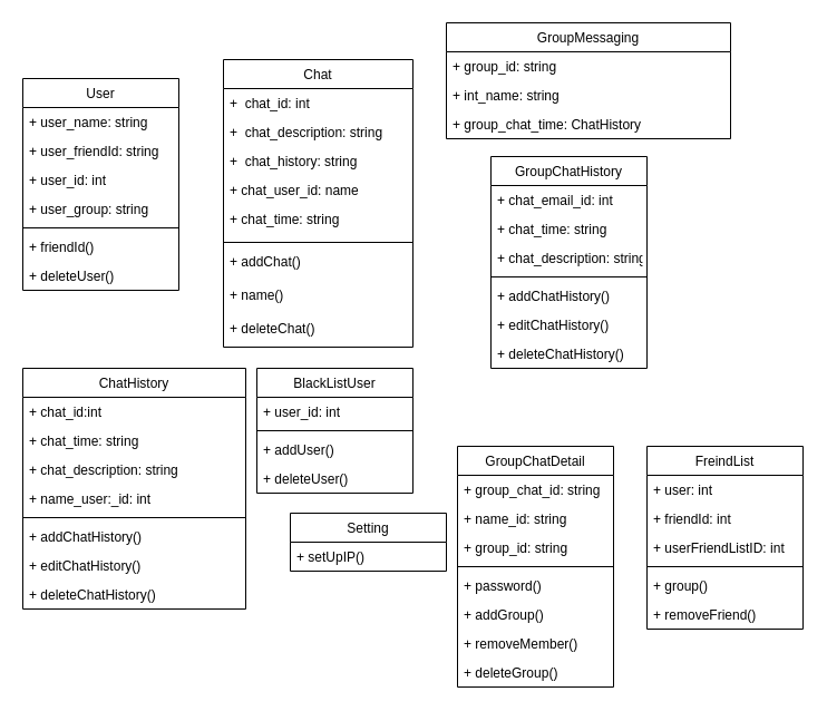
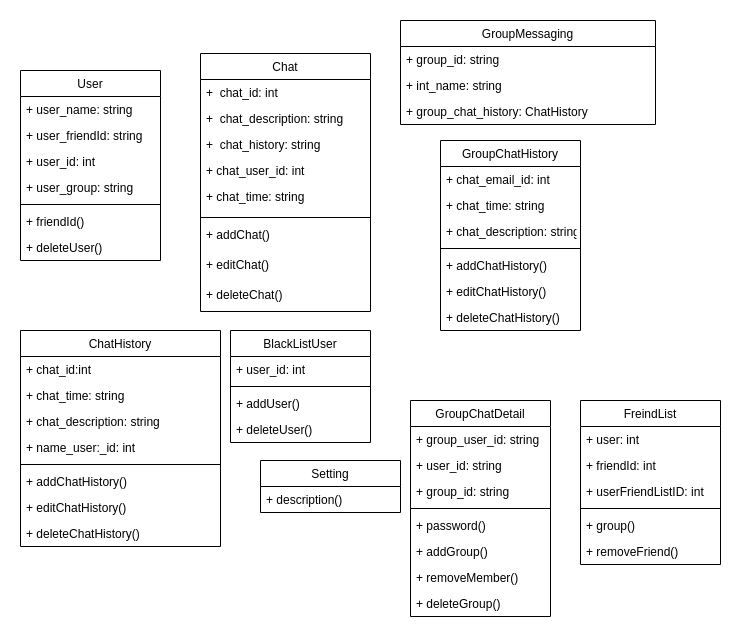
  <mxCell id="0" />
  <mxCell id="1" parent="0" />
  <mxCell id="2" value="ChatHistory" style="swimlane;fontStyle=0;childLayout=stackLayout;horizontal=1;startSize=26;fillColor=none;horizontalStack=0;resizeParent=1;resizeParentMax=0;resizeLast=0;collapsible=1;marginBottom=0;" parent="1" vertex="1"><mxGeometry x="20" y="330" width="200" height="216" as="geometry" /></mxCell>
  <mxCell id="3" value="+ chat_id:int" style="text;strokeColor=none;fillColor=none;align=left;verticalAlign=top;spacingLeft=4;spacingRight=4;overflow=hidden;rotatable=0;points=[[0,0.5],[1,0.5]];portConstraint=eastwest;" parent="2" vertex="1"><mxGeometry y="26" width="200" height="26" as="geometry" /></mxCell>
  <mxCell id="4" value="+ chat_time: string" style="text;strokeColor=none;fillColor=none;align=left;verticalAlign=top;spacingLeft=4;spacingRight=4;overflow=hidden;rotatable=0;points=[[0,0.5],[1,0.5]];portConstraint=eastwest;" parent="2" vertex="1"><mxGeometry y="52" width="200" height="26" as="geometry" /></mxCell>
  <mxCell id="5" value="+ chat_description: string" style="text;strokeColor=none;fillColor=none;align=left;verticalAlign=top;spacingLeft=4;spacingRight=4;overflow=hidden;rotatable=0;points=[[0,0.5],[1,0.5]];portConstraint=eastwest;" parent="2" vertex="1"><mxGeometry y="78" width="200" height="26" as="geometry" /></mxCell>
  <mxCell id="6" value="+ name_user:_id: int" style="text;strokeColor=none;fillColor=none;align=left;verticalAlign=top;spacingLeft=4;spacingRight=4;overflow=hidden;rotatable=0;points=[[0,0.5],[1,0.5]];portConstraint=eastwest;" parent="2" vertex="1"><mxGeometry y="104" width="200" height="26" as="geometry" /></mxCell>
  <mxCell id="7" value="" style="line;strokeWidth=1;fillColor=none;align=left;verticalAlign=middle;spacingTop=-1;spacingLeft=3;spacingRight=3;rotatable=0;labelPosition=right;points=[];portConstraint=eastwest;" parent="2" vertex="1"><mxGeometry y="130" width="200" height="8" as="geometry" /></mxCell>
  <mxCell id="8" value="+ addChatHistory()" style="text;strokeColor=none;fillColor=none;align=left;verticalAlign=top;spacingLeft=4;spacingRight=4;overflow=hidden;rotatable=0;points=[[0,0.5],[1,0.5]];portConstraint=eastwest;" parent="2" vertex="1"><mxGeometry y="138" width="200" height="26" as="geometry" /></mxCell>
  <mxCell id="9" value="+ editChatHistory()" style="text;strokeColor=none;fillColor=none;align=left;verticalAlign=top;spacingLeft=4;spacingRight=4;overflow=hidden;rotatable=0;points=[[0,0.5],[1,0.5]];portConstraint=eastwest;" parent="2" vertex="1"><mxGeometry y="164" width="200" height="26" as="geometry" /></mxCell>
  <mxCell id="10" value="+ deleteChatHistory()" style="text;strokeColor=none;fillColor=none;align=left;verticalAlign=top;spacingLeft=4;spacingRight=4;overflow=hidden;rotatable=0;points=[[0,0.5],[1,0.5]];portConstraint=eastwest;" parent="2" vertex="1"><mxGeometry y="190" width="200" height="26" as="geometry" /></mxCell>
  <mxCell id="11" value="GroupMessaging" style="swimlane;fontStyle=0;childLayout=stackLayout;horizontal=1;startSize=26;fillColor=none;horizontalStack=0;resizeParent=1;resizeParentMax=0;resizeLast=0;collapsible=1;marginBottom=0;" parent="1" vertex="1"><mxGeometry x="400" y="20" width="255" height="104" as="geometry" /></mxCell>
  <mxCell id="12" value="+ group_id: string" style="text;strokeColor=none;fillColor=none;align=left;verticalAlign=top;spacingLeft=4;spacingRight=4;overflow=hidden;rotatable=0;points=[[0,0.5],[1,0.5]];portConstraint=eastwest;" parent="11" vertex="1"><mxGeometry y="26" width="255" height="26" as="geometry" /></mxCell>
  <mxCell id="13" value="+ int_name: string" style="text;strokeColor=none;fillColor=none;align=left;verticalAlign=top;spacingLeft=4;spacingRight=4;overflow=hidden;rotatable=0;points=[[0,0.5],[1,0.5]];portConstraint=eastwest;" parent="11" vertex="1"><mxGeometry y="52" width="255" height="26" as="geometry" /></mxCell>
- <mxCell id="14" value="+ group_chat_time: ChatHistory" style="text;strokeColor=none;fillColor=none;align=left;verticalAlign=top;spacingLeft=4;spacingRight=4;overflow=hidden;rotatable=0;points=[[0,0.5],[1,0.5]];portConstraint=eastwest;" parent="11" vertex="1"><mxGeometry y="78" width="255" height="26" as="geometry" /></mxCell>
+ <mxCell id="14" value="+ group_chat_history: ChatHistory" style="text;strokeColor=none;fillColor=none;align=left;verticalAlign=top;spacingLeft=4;spacingRight=4;overflow=hidden;rotatable=0;points=[[0,0.5],[1,0.5]];portConstraint=eastwest;" parent="11" vertex="1"><mxGeometry y="78" width="255" height="26" as="geometry" /></mxCell>
  <mxCell id="15" value="BlackListUser" style="swimlane;fontStyle=0;childLayout=stackLayout;horizontal=1;startSize=26;fillColor=none;horizontalStack=0;resizeParent=1;resizeParentMax=0;resizeLast=0;collapsible=1;marginBottom=0;" parent="1" vertex="1"><mxGeometry x="230" y="330" width="140" height="112" as="geometry" /></mxCell>
  <mxCell id="16" value="+ user_id: int" style="text;strokeColor=none;fillColor=none;align=left;verticalAlign=top;spacingLeft=4;spacingRight=4;overflow=hidden;rotatable=0;points=[[0,0.5],[1,0.5]];portConstraint=eastwest;" parent="15" vertex="1"><mxGeometry y="26" width="140" height="26" as="geometry" /></mxCell>
  <mxCell id="17" value="" style="line;strokeWidth=1;fillColor=none;align=left;verticalAlign=middle;spacingTop=-1;spacingLeft=3;spacingRight=3;rotatable=0;labelPosition=right;points=[];portConstraint=eastwest;" parent="15" vertex="1"><mxGeometry y="52" width="140" height="8" as="geometry" /></mxCell>
  <mxCell id="18" value="+ addUser()" style="text;strokeColor=none;fillColor=none;align=left;verticalAlign=top;spacingLeft=4;spacingRight=4;overflow=hidden;rotatable=0;points=[[0,0.5],[1,0.5]];portConstraint=eastwest;" parent="15" vertex="1"><mxGeometry y="60" width="140" height="26" as="geometry" /></mxCell>
  <mxCell id="19" value="+ deleteUser()" style="text;strokeColor=none;fillColor=none;align=left;verticalAlign=top;spacingLeft=4;spacingRight=4;overflow=hidden;rotatable=0;points=[[0,0.5],[1,0.5]];portConstraint=eastwest;" parent="15" vertex="1"><mxGeometry y="86" width="140" height="26" as="geometry" /></mxCell>
  <mxCell id="20" value="User" style="swimlane;fontStyle=0;childLayout=stackLayout;horizontal=1;startSize=26;fillColor=none;horizontalStack=0;resizeParent=1;resizeParentMax=0;resizeLast=0;collapsible=1;marginBottom=0;" parent="1" vertex="1"><mxGeometry x="20" y="70" width="140" height="190" as="geometry" /></mxCell>
  <mxCell id="21" value="+ user_name: string" style="text;strokeColor=none;fillColor=none;align=left;verticalAlign=top;spacingLeft=4;spacingRight=4;overflow=hidden;rotatable=0;points=[[0,0.5],[1,0.5]];portConstraint=eastwest;" parent="20" vertex="1"><mxGeometry y="26" width="140" height="26" as="geometry" /></mxCell>
  <mxCell id="22" value="+ user_friendId: string" style="text;strokeColor=none;fillColor=none;align=left;verticalAlign=top;spacingLeft=4;spacingRight=4;overflow=hidden;rotatable=0;points=[[0,0.5],[1,0.5]];portConstraint=eastwest;" parent="20" vertex="1"><mxGeometry y="52" width="140" height="26" as="geometry" /></mxCell>
  <mxCell id="23" value="+ user_id: int" style="text;strokeColor=none;fillColor=none;align=left;verticalAlign=top;spacingLeft=4;spacingRight=4;overflow=hidden;rotatable=0;points=[[0,0.5],[1,0.5]];portConstraint=eastwest;" parent="20" vertex="1"><mxGeometry y="78" width="140" height="26" as="geometry" /></mxCell>
  <mxCell id="24" value="+ user_group: string" style="text;strokeColor=none;fillColor=none;align=left;verticalAlign=top;spacingLeft=4;spacingRight=4;overflow=hidden;rotatable=0;points=[[0,0.5],[1,0.5]];portConstraint=eastwest;" parent="20" vertex="1"><mxGeometry y="104" width="140" height="26" as="geometry" /></mxCell>
  <mxCell id="25" value="" style="line;strokeWidth=1;fillColor=none;align=left;verticalAlign=middle;spacingTop=-1;spacingLeft=3;spacingRight=3;rotatable=0;labelPosition=right;points=[];portConstraint=eastwest;" parent="20" vertex="1"><mxGeometry y="130" width="140" height="8" as="geometry" /></mxCell>
  <mxCell id="26" value="+ friendId()" style="text;strokeColor=none;fillColor=none;align=left;verticalAlign=top;spacingLeft=4;spacingRight=4;overflow=hidden;rotatable=0;points=[[0,0.5],[1,0.5]];portConstraint=eastwest;" parent="20" vertex="1"><mxGeometry y="138" width="140" height="26" as="geometry" /></mxCell>
  <mxCell id="27" value="+ deleteUser()" style="text;strokeColor=none;fillColor=none;align=left;verticalAlign=top;spacingLeft=4;spacingRight=4;overflow=hidden;rotatable=0;points=[[0,0.5],[1,0.5]];portConstraint=eastwest;" parent="20" vertex="1"><mxGeometry y="164" width="140" height="26" as="geometry" /></mxCell>
  <mxCell id="28" value="Chat" style="swimlane;fontStyle=0;childLayout=stackLayout;horizontal=1;startSize=26;fillColor=none;horizontalStack=0;resizeParent=1;resizeParentMax=0;resizeLast=0;collapsible=1;marginBottom=0;" parent="1" vertex="1"><mxGeometry x="200" y="53" width="170" height="258" as="geometry" /></mxCell>
  <mxCell id="29" value="+  chat_id: int" style="text;strokeColor=none;fillColor=none;align=left;verticalAlign=top;spacingLeft=4;spacingRight=4;overflow=hidden;rotatable=0;points=[[0,0.5],[1,0.5]];portConstraint=eastwest;" parent="28" vertex="1"><mxGeometry y="26" width="170" height="26" as="geometry" /></mxCell>
  <mxCell id="30" value="+  chat_description: string" style="text;strokeColor=none;fillColor=none;align=left;verticalAlign=top;spacingLeft=4;spacingRight=4;overflow=hidden;rotatable=0;points=[[0,0.5],[1,0.5]];portConstraint=eastwest;" parent="28" vertex="1"><mxGeometry y="52" width="170" height="26" as="geometry" /></mxCell>
  <mxCell id="31" value="+  chat_history: string" style="text;strokeColor=none;fillColor=none;align=left;verticalAlign=top;spacingLeft=4;spacingRight=4;overflow=hidden;rotatable=0;points=[[0,0.5],[1,0.5]];portConstraint=eastwest;" parent="28" vertex="1"><mxGeometry y="78" width="170" height="26" as="geometry" /></mxCell>
- <mxCell id="32" value="+ chat_user_id: name" style="text;strokeColor=none;fillColor=none;align=left;verticalAlign=top;spacingLeft=4;spacingRight=4;overflow=hidden;rotatable=0;points=[[0,0.5],[1,0.5]];portConstraint=eastwest;" parent="28" vertex="1"><mxGeometry y="104" width="170" height="26" as="geometry" /></mxCell>
+ <mxCell id="32" value="+ chat_user_id: int" style="text;strokeColor=none;fillColor=none;align=left;verticalAlign=top;spacingLeft=4;spacingRight=4;overflow=hidden;rotatable=0;points=[[0,0.5],[1,0.5]];portConstraint=eastwest;" parent="28" vertex="1"><mxGeometry y="104" width="170" height="26" as="geometry" /></mxCell>
  <mxCell id="33" value="+ chat_time: string" style="text;strokeColor=none;fillColor=none;align=left;verticalAlign=top;spacingLeft=4;spacingRight=4;overflow=hidden;rotatable=0;points=[[0,0.5],[1,0.5]];portConstraint=eastwest;" parent="28" vertex="1"><mxGeometry y="130" width="170" height="30" as="geometry" /></mxCell>
  <mxCell id="34" value="" style="line;strokeWidth=1;fillColor=none;align=left;verticalAlign=middle;spacingTop=-1;spacingLeft=3;spacingRight=3;rotatable=0;labelPosition=right;points=[];portConstraint=eastwest;" parent="28" vertex="1"><mxGeometry y="160" width="170" height="8" as="geometry" /></mxCell>
  <mxCell id="35" value="+ addChat()" style="text;strokeColor=none;fillColor=none;align=left;verticalAlign=top;spacingLeft=4;spacingRight=4;overflow=hidden;rotatable=0;points=[[0,0.5],[1,0.5]];portConstraint=eastwest;" parent="28" vertex="1"><mxGeometry y="168" width="170" height="30" as="geometry" /></mxCell>
- <mxCell id="36" value="+ name()" style="text;strokeColor=none;fillColor=none;align=left;verticalAlign=top;spacingLeft=4;spacingRight=4;overflow=hidden;rotatable=0;points=[[0,0.5],[1,0.5]];portConstraint=eastwest;" parent="28" vertex="1"><mxGeometry y="198" width="170" height="30" as="geometry" /></mxCell>
+ <mxCell id="36" value="+ editChat()" style="text;strokeColor=none;fillColor=none;align=left;verticalAlign=top;spacingLeft=4;spacingRight=4;overflow=hidden;rotatable=0;points=[[0,0.5],[1,0.5]];portConstraint=eastwest;" parent="28" vertex="1"><mxGeometry y="198" width="170" height="30" as="geometry" /></mxCell>
  <mxCell id="37" value="+ deleteChat()" style="text;strokeColor=none;fillColor=none;align=left;verticalAlign=top;spacingLeft=4;spacingRight=4;overflow=hidden;rotatable=0;points=[[0,0.5],[1,0.5]];portConstraint=eastwest;" parent="28" vertex="1"><mxGeometry y="228" width="170" height="30" as="geometry" /></mxCell>
  <mxCell id="38" value="GroupChatDetail" style="swimlane;fontStyle=0;childLayout=stackLayout;horizontal=1;startSize=26;fillColor=none;horizontalStack=0;resizeParent=1;resizeParentMax=0;resizeLast=0;collapsible=1;marginBottom=0;" parent="1" vertex="1"><mxGeometry x="410" y="400" width="140" height="216" as="geometry" /></mxCell>
- <mxCell id="39" value="+ group_chat_id: string" style="text;strokeColor=none;fillColor=none;align=left;verticalAlign=top;spacingLeft=4;spacingRight=4;overflow=hidden;rotatable=0;points=[[0,0.5],[1,0.5]];portConstraint=eastwest;" parent="38" vertex="1"><mxGeometry y="26" width="140" height="26" as="geometry" /></mxCell>
- <mxCell id="40" value="+ name_id: string" style="text;strokeColor=none;fillColor=none;align=left;verticalAlign=top;spacingLeft=4;spacingRight=4;overflow=hidden;rotatable=0;points=[[0,0.5],[1,0.5]];portConstraint=eastwest;" parent="38" vertex="1"><mxGeometry y="52" width="140" height="26" as="geometry" /></mxCell>
+ <mxCell id="39" value="+ group_user_id: string" style="text;strokeColor=none;fillColor=none;align=left;verticalAlign=top;spacingLeft=4;spacingRight=4;overflow=hidden;rotatable=0;points=[[0,0.5],[1,0.5]];portConstraint=eastwest;" parent="38" vertex="1"><mxGeometry y="26" width="140" height="26" as="geometry" /></mxCell>
+ <mxCell id="40" value="+ user_id: string" style="text;strokeColor=none;fillColor=none;align=left;verticalAlign=top;spacingLeft=4;spacingRight=4;overflow=hidden;rotatable=0;points=[[0,0.5],[1,0.5]];portConstraint=eastwest;" parent="38" vertex="1"><mxGeometry y="52" width="140" height="26" as="geometry" /></mxCell>
  <mxCell id="41" value="+ group_id: string" style="text;strokeColor=none;fillColor=none;align=left;verticalAlign=top;spacingLeft=4;spacingRight=4;overflow=hidden;rotatable=0;points=[[0,0.5],[1,0.5]];portConstraint=eastwest;" parent="38" vertex="1"><mxGeometry y="78" width="140" height="26" as="geometry" /></mxCell>
  <mxCell id="42" value="" style="line;strokeWidth=1;fillColor=none;align=left;verticalAlign=middle;spacingTop=-1;spacingLeft=3;spacingRight=3;rotatable=0;labelPosition=right;points=[];portConstraint=eastwest;" parent="38" vertex="1"><mxGeometry y="104" width="140" height="8" as="geometry" /></mxCell>
  <mxCell id="43" value="+ password()" style="text;strokeColor=none;fillColor=none;align=left;verticalAlign=top;spacingLeft=4;spacingRight=4;overflow=hidden;rotatable=0;points=[[0,0.5],[1,0.5]];portConstraint=eastwest;" parent="38" vertex="1"><mxGeometry y="112" width="140" height="26" as="geometry" /></mxCell>
  <mxCell id="44" value="+ addGroup()" style="text;strokeColor=none;fillColor=none;align=left;verticalAlign=top;spacingLeft=4;spacingRight=4;overflow=hidden;rotatable=0;points=[[0,0.5],[1,0.5]];portConstraint=eastwest;" parent="38" vertex="1"><mxGeometry y="138" width="140" height="26" as="geometry" /></mxCell>
  <mxCell id="45" value="+ removeMember()" style="text;strokeColor=none;fillColor=none;align=left;verticalAlign=top;spacingLeft=4;spacingRight=4;overflow=hidden;rotatable=0;points=[[0,0.5],[1,0.5]];portConstraint=eastwest;" parent="38" vertex="1"><mxGeometry y="164" width="140" height="26" as="geometry" /></mxCell>
  <mxCell id="46" value="+ deleteGroup()" style="text;strokeColor=none;fillColor=none;align=left;verticalAlign=top;spacingLeft=4;spacingRight=4;overflow=hidden;rotatable=0;points=[[0,0.5],[1,0.5]];portConstraint=eastwest;" parent="38" vertex="1"><mxGeometry y="190" width="140" height="26" as="geometry" /></mxCell>
  <mxCell id="47" value="Setting" style="swimlane;fontStyle=0;childLayout=stackLayout;horizontal=1;startSize=26;fillColor=none;horizontalStack=0;resizeParent=1;resizeParentMax=0;resizeLast=0;collapsible=1;marginBottom=0;" parent="1" vertex="1"><mxGeometry x="260" y="460" width="140" height="52" as="geometry" /></mxCell>
- <mxCell id="48" value="+ setUpIP()" style="text;strokeColor=none;fillColor=none;align=left;verticalAlign=top;spacingLeft=4;spacingRight=4;overflow=hidden;rotatable=0;points=[[0,0.5],[1,0.5]];portConstraint=eastwest;" parent="47" vertex="1"><mxGeometry y="26" width="140" height="26" as="geometry" /></mxCell>
+ <mxCell id="48" value="+ description()" style="text;strokeColor=none;fillColor=none;align=left;verticalAlign=top;spacingLeft=4;spacingRight=4;overflow=hidden;rotatable=0;points=[[0,0.5],[1,0.5]];portConstraint=eastwest;" parent="47" vertex="1"><mxGeometry y="26" width="140" height="26" as="geometry" /></mxCell>
  <mxCell id="49" value="FreindList" style="swimlane;fontStyle=0;childLayout=stackLayout;horizontal=1;startSize=26;fillColor=none;horizontalStack=0;resizeParent=1;resizeParentMax=0;resizeLast=0;collapsible=1;marginBottom=0;" parent="1" vertex="1"><mxGeometry x="580" y="400" width="140" height="164" as="geometry" /></mxCell>
  <mxCell id="50" value="+ user: int" style="text;strokeColor=none;fillColor=none;align=left;verticalAlign=top;spacingLeft=4;spacingRight=4;overflow=hidden;rotatable=0;points=[[0,0.5],[1,0.5]];portConstraint=eastwest;" parent="49" vertex="1"><mxGeometry y="26" width="140" height="26" as="geometry" /></mxCell>
  <mxCell id="51" value="+ friendId: int" style="text;strokeColor=none;fillColor=none;align=left;verticalAlign=top;spacingLeft=4;spacingRight=4;overflow=hidden;rotatable=0;points=[[0,0.5],[1,0.5]];portConstraint=eastwest;" parent="49" vertex="1"><mxGeometry y="52" width="140" height="26" as="geometry" /></mxCell>
  <mxCell id="52" value="+ userFriendListID: int" style="text;strokeColor=none;fillColor=none;align=left;verticalAlign=top;spacingLeft=4;spacingRight=4;overflow=hidden;rotatable=0;points=[[0,0.5],[1,0.5]];portConstraint=eastwest;" parent="49" vertex="1"><mxGeometry y="78" width="140" height="26" as="geometry" /></mxCell>
  <mxCell id="53" value="" style="line;strokeWidth=1;fillColor=none;align=left;verticalAlign=middle;spacingTop=-1;spacingLeft=3;spacingRight=3;rotatable=0;labelPosition=right;points=[];portConstraint=eastwest;" parent="49" vertex="1"><mxGeometry y="104" width="140" height="8" as="geometry" /></mxCell>
  <mxCell id="54" value="+ group()" style="text;strokeColor=none;fillColor=none;align=left;verticalAlign=top;spacingLeft=4;spacingRight=4;overflow=hidden;rotatable=0;points=[[0,0.5],[1,0.5]];portConstraint=eastwest;" parent="49" vertex="1"><mxGeometry y="112" width="140" height="26" as="geometry" /></mxCell>
  <mxCell id="55" value="+ removeFriend()" style="text;strokeColor=none;fillColor=none;align=left;verticalAlign=top;spacingLeft=4;spacingRight=4;overflow=hidden;rotatable=0;points=[[0,0.5],[1,0.5]];portConstraint=eastwest;" parent="49" vertex="1"><mxGeometry y="138" width="140" height="26" as="geometry" /></mxCell>
  <mxCell id="56" value="GroupChatHistory" style="swimlane;fontStyle=0;childLayout=stackLayout;horizontal=1;startSize=26;fillColor=none;horizontalStack=0;resizeParent=1;resizeParentMax=0;resizeLast=0;collapsible=1;marginBottom=0;" vertex="1" parent="1"><mxGeometry x="440" y="140" width="140" height="190" as="geometry" /></mxCell>
  <mxCell id="57" value="+ chat_email_id: int" style="text;strokeColor=none;fillColor=none;align=left;verticalAlign=top;spacingLeft=4;spacingRight=4;overflow=hidden;rotatable=0;points=[[0,0.5],[1,0.5]];portConstraint=eastwest;" vertex="1" parent="56"><mxGeometry y="26" width="140" height="26" as="geometry" /></mxCell>
  <mxCell id="58" value="+ chat_time: string" style="text;strokeColor=none;fillColor=none;align=left;verticalAlign=top;spacingLeft=4;spacingRight=4;overflow=hidden;rotatable=0;points=[[0,0.5],[1,0.5]];portConstraint=eastwest;" vertex="1" parent="56"><mxGeometry y="52" width="140" height="26" as="geometry" /></mxCell>
  <mxCell id="59" value="+ chat_description: string" style="text;strokeColor=none;fillColor=none;align=left;verticalAlign=top;spacingLeft=4;spacingRight=4;overflow=hidden;rotatable=0;points=[[0,0.5],[1,0.5]];portConstraint=eastwest;" vertex="1" parent="56"><mxGeometry y="78" width="140" height="26" as="geometry" /></mxCell>
  <mxCell id="60" value="" style="line;strokeWidth=1;fillColor=none;align=left;verticalAlign=middle;spacingTop=-1;spacingLeft=3;spacingRight=3;rotatable=0;labelPosition=right;points=[];portConstraint=eastwest;" vertex="1" parent="56"><mxGeometry y="104" width="140" height="8" as="geometry" /></mxCell>
  <mxCell id="61" value="+ addChatHistory()" style="text;strokeColor=none;fillColor=none;align=left;verticalAlign=top;spacingLeft=4;spacingRight=4;overflow=hidden;rotatable=0;points=[[0,0.5],[1,0.5]];portConstraint=eastwest;" vertex="1" parent="56"><mxGeometry y="112" width="140" height="26" as="geometry" /></mxCell>
  <mxCell id="62" value="+ editChatHistory()" style="text;strokeColor=none;fillColor=none;align=left;verticalAlign=top;spacingLeft=4;spacingRight=4;overflow=hidden;rotatable=0;points=[[0,0.5],[1,0.5]];portConstraint=eastwest;" vertex="1" parent="56"><mxGeometry y="138" width="140" height="26" as="geometry" /></mxCell>
  <mxCell id="63" value="+ deleteChatHistory()" style="text;strokeColor=none;fillColor=none;align=left;verticalAlign=top;spacingLeft=4;spacingRight=4;overflow=hidden;rotatable=0;points=[[0,0.5],[1,0.5]];portConstraint=eastwest;" vertex="1" parent="56"><mxGeometry y="164" width="140" height="26" as="geometry" /></mxCell>
